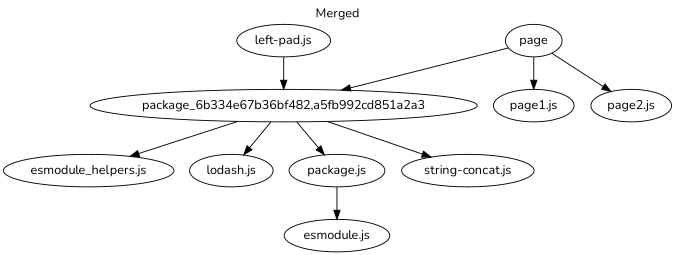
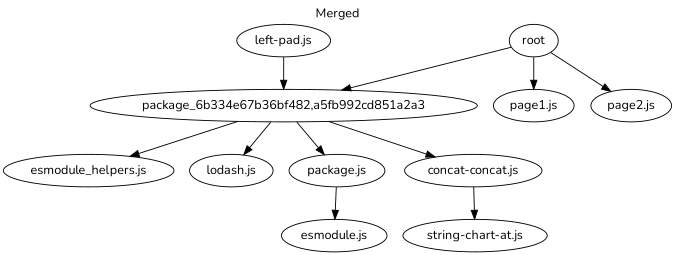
  digraph {
    fontname=Nunito
    label=Merged
    labelloc=t
    node [fontname=Nunito]
    edge [fontname=Nunito]
    "package_6b334e67b36bf482,a5fb992cd851a2a3"
    "esmodule_helpers.js"
    "lodash.js"
    n4 [label="package.js"]
-   "string-concat.js"
+   "string-concat.js" [label="concat-concat.js"]
    "left-pad.js"
    n7 [label="esmodule.js"]
-   root [label=page]
+   "string-chart-at.js"
+   root
    "page1.js"
    "page2.js"
    "package_6b334e67b36bf482,a5fb992cd851a2a3" -> "esmodule_helpers.js"
    "package_6b334e67b36bf482,a5fb992cd851a2a3" -> "lodash.js"
    "package_6b334e67b36bf482,a5fb992cd851a2a3" -> n4
    "package_6b334e67b36bf482,a5fb992cd851a2a3" -> "string-concat.js"
    n4 -> n7
+   "string-concat.js" -> "string-chart-at.js"
    "left-pad.js" -> "package_6b334e67b36bf482,a5fb992cd851a2a3"
    root -> "package_6b334e67b36bf482,a5fb992cd851a2a3"
    root -> "page1.js"
    root -> "page2.js"
  }
